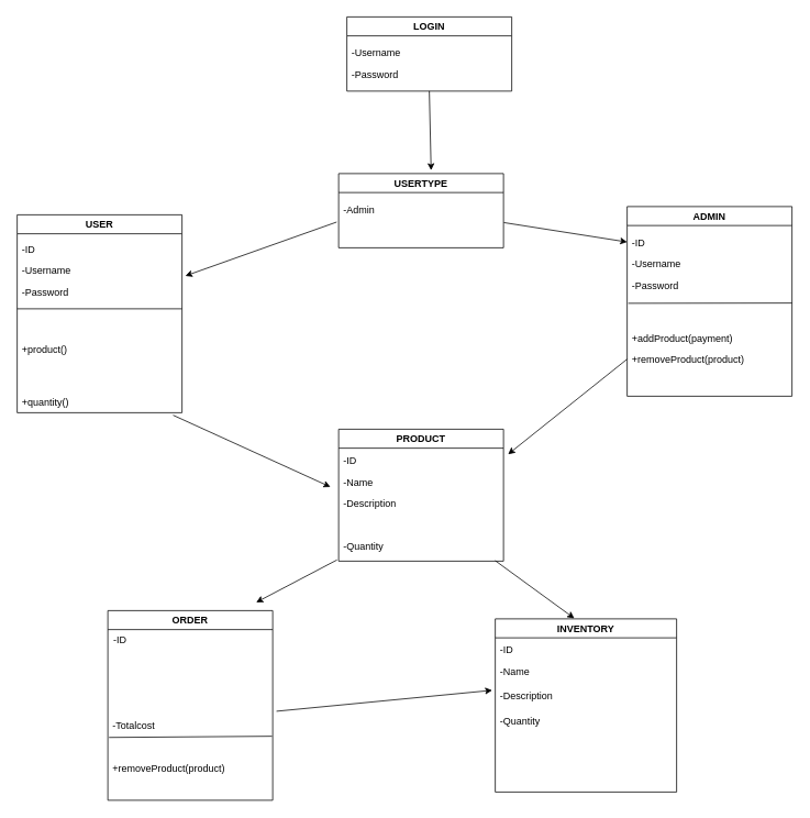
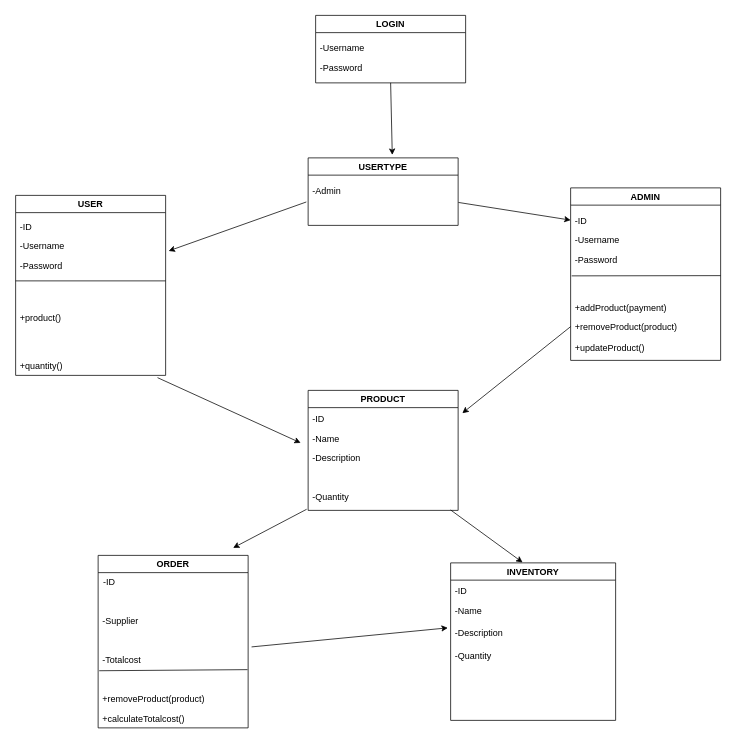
  <mxCell id="0" />
  <mxCell id="1" parent="0" />
  <mxCell id="2" value="ORDER" style="swimlane;whiteSpace=wrap;html=1;" parent="1" vertex="1"><mxGeometry x="130" y="740" width="200" height="230" as="geometry" /></mxCell>
  <mxCell id="3" value="-ID" style="text;align=left;verticalAlign=top;spacingLeft=4;spacingRight=4;overflow=hidden;rotatable=0;points=[[0,0.5],[1,0.5]];portConstraint=eastwest;" parent="2" vertex="1"><mxGeometry x="1" y="22" width="200" height="26" as="geometry" /></mxCell>
+ <mxCell id="4" value="-Supplier" style="text;align=left;verticalAlign=top;spacingLeft=4;spacingRight=4;overflow=hidden;rotatable=0;points=[[0,0.5],[1,0.5]];portConstraint=eastwest;rounded=0;shadow=0;html=0;" parent="2" vertex="1"><mxGeometry y="74" width="200" height="26" as="geometry" /></mxCell>
  <mxCell id="5" value="-Totalcost" style="text;align=left;verticalAlign=top;spacingLeft=4;spacingRight=4;overflow=hidden;rotatable=0;points=[[0,0.5],[1,0.5]];portConstraint=eastwest;" parent="2" vertex="1"><mxGeometry y="126" width="200" height="26" as="geometry" /></mxCell>
  <mxCell id="6" value="" style="endArrow=none;html=1;rounded=0;entryX=0.996;entryY=1.014;entryDx=0;entryDy=0;entryPerimeter=0;exitX=0.007;exitY=1.07;exitDx=0;exitDy=0;exitPerimeter=0;" parent="2" source="5" target="5" edge="1"><mxGeometry width="50" height="50" relative="1" as="geometry"><mxPoint x="-320" y="200" as="sourcePoint" /><mxPoint x="-270" y="150" as="targetPoint" /></mxGeometry></mxCell>
  <mxCell id="7" value="+removeProduct(product)" style="text;align=left;verticalAlign=top;spacingLeft=4;spacingRight=4;overflow=hidden;rotatable=0;points=[[0,0.5],[1,0.5]];portConstraint=eastwest;rounded=0;shadow=0;html=0;" parent="2" vertex="1"><mxGeometry y="178" width="200" height="26" as="geometry" /></mxCell>
+ <mxCell id="8" value="+calculateTotalcost()" style="text;align=left;verticalAlign=top;spacingLeft=4;spacingRight=4;overflow=hidden;rotatable=0;points=[[0,0.5],[1,0.5]];portConstraint=eastwest;" parent="2" vertex="1"><mxGeometry y="204" width="200" height="26" as="geometry" /></mxCell>
  <mxCell id="9" value="USER" style="swimlane;whiteSpace=wrap;html=1;" parent="1" vertex="1"><mxGeometry x="20" y="260" width="200" height="240" as="geometry" /></mxCell>
  <mxCell id="10" value="-Username" style="text;align=left;verticalAlign=top;spacingLeft=4;spacingRight=4;overflow=hidden;rotatable=0;points=[[0,0.5],[1,0.5]];portConstraint=eastwest;" parent="9" vertex="1"><mxGeometry y="54" width="200" height="26" as="geometry" /></mxCell>
  <mxCell id="11" value="-Password" style="text;align=left;verticalAlign=top;spacingLeft=4;spacingRight=4;overflow=hidden;rotatable=0;points=[[0,0.5],[1,0.5]];portConstraint=eastwest;" parent="9" vertex="1"><mxGeometry y="80" width="200" height="26" as="geometry" /></mxCell>
  <mxCell id="12" value="" style="line;html=1;strokeWidth=1;align=left;verticalAlign=middle;spacingTop=-1;spacingLeft=3;spacingRight=3;rotatable=0;labelPosition=right;points=[];portConstraint=eastwest;" parent="9" vertex="1"><mxGeometry y="110" width="200" height="8" as="geometry" /></mxCell>
  <mxCell id="13" value="+product()" style="text;align=left;verticalAlign=top;spacingLeft=4;spacingRight=4;overflow=hidden;rotatable=0;points=[[0,0.5],[1,0.5]];portConstraint=eastwest;" vertex="1" parent="9"><mxGeometry y="150" width="200" height="26" as="geometry" /></mxCell>
  <mxCell id="14" value="-ID" style="text;align=left;verticalAlign=top;spacingLeft=4;spacingRight=4;overflow=hidden;rotatable=0;points=[[0,0.5],[1,0.5]];portConstraint=eastwest;" vertex="1" parent="9"><mxGeometry y="28" width="200" height="26" as="geometry" /></mxCell>
  <mxCell id="15" value="+quantity()" style="text;align=left;verticalAlign=top;spacingLeft=4;spacingRight=4;overflow=hidden;rotatable=0;points=[[0,0.5],[1,0.5]];portConstraint=eastwest;" vertex="1" parent="9"><mxGeometry y="214" width="200" height="26" as="geometry" /></mxCell>
  <mxCell id="16" value="PRODUCT" style="swimlane;whiteSpace=wrap;html=1;" parent="1" vertex="1"><mxGeometry x="410" y="520" width="200" height="160" as="geometry" /></mxCell>
  <mxCell id="17" value="-ID" style="text;align=left;verticalAlign=top;spacingLeft=4;spacingRight=4;overflow=hidden;rotatable=0;points=[[0,0.5],[1,0.5]];portConstraint=eastwest;rounded=0;shadow=0;html=0;" parent="16" vertex="1"><mxGeometry y="25" width="200" height="26" as="geometry" /></mxCell>
  <mxCell id="18" value="-Name" style="text;align=left;verticalAlign=top;spacingLeft=4;spacingRight=4;overflow=hidden;rotatable=0;points=[[0,0.5],[1,0.5]];portConstraint=eastwest;rounded=0;shadow=0;html=0;" parent="16" vertex="1"><mxGeometry y="51" width="200" height="26" as="geometry" /></mxCell>
  <mxCell id="19" value="-Description" style="text;align=left;verticalAlign=top;spacingLeft=4;spacingRight=4;overflow=hidden;rotatable=0;points=[[0,0.5],[1,0.5]];portConstraint=eastwest;rounded=0;shadow=0;html=0;" parent="16" vertex="1"><mxGeometry y="77" width="200" height="26" as="geometry" /></mxCell>
  <mxCell id="20" value="-Quantity" style="text;align=left;verticalAlign=top;spacingLeft=4;spacingRight=4;overflow=hidden;rotatable=0;points=[[0,0.5],[1,0.5]];portConstraint=eastwest;rounded=0;shadow=0;html=0;" vertex="1" parent="16"><mxGeometry y="129" width="200" height="26" as="geometry" /></mxCell>
  <mxCell id="21" value="ADMIN" style="swimlane;whiteSpace=wrap;html=1;" parent="1" vertex="1"><mxGeometry x="760" y="250" width="200" height="230" as="geometry" /></mxCell>
  <mxCell id="22" value="-Username" style="text;align=left;verticalAlign=top;spacingLeft=4;spacingRight=4;overflow=hidden;rotatable=0;points=[[0,0.5],[1,0.5]];portConstraint=eastwest;" parent="21" vertex="1"><mxGeometry y="56" width="200" height="26" as="geometry" /></mxCell>
  <mxCell id="23" value="-Password" style="text;align=left;verticalAlign=top;spacingLeft=4;spacingRight=4;overflow=hidden;rotatable=0;points=[[0,0.5],[1,0.5]];portConstraint=eastwest;" parent="21" vertex="1"><mxGeometry y="82" width="200" height="26" as="geometry" /></mxCell>
  <mxCell id="24" value="+addProduct(payment)" style="text;align=left;verticalAlign=top;spacingLeft=4;spacingRight=4;overflow=hidden;rotatable=0;points=[[0,0.5],[1,0.5]];portConstraint=eastwest;" parent="21" vertex="1"><mxGeometry y="146" width="200" height="26" as="geometry" /></mxCell>
  <mxCell id="25" value="+removeProduct(product)" style="text;align=left;verticalAlign=top;spacingLeft=4;spacingRight=4;overflow=hidden;rotatable=0;points=[[0,0.5],[1,0.5]];portConstraint=eastwest;" parent="21" vertex="1"><mxGeometry y="172" width="200" height="26" as="geometry" /></mxCell>
  <mxCell id="26" value="-ID" style="text;align=left;verticalAlign=top;spacingLeft=4;spacingRight=4;overflow=hidden;rotatable=0;points=[[0,0.5],[1,0.5]];portConstraint=eastwest;" vertex="1" parent="21"><mxGeometry y="30" width="200" height="26" as="geometry" /></mxCell>
  <mxCell id="27" value="" style="endArrow=none;html=1;rounded=0;exitX=0.007;exitY=1.359;exitDx=0;exitDy=0;exitPerimeter=0;" edge="1" parent="21" source="23"><mxGeometry width="50" height="50" relative="1" as="geometry"><mxPoint x="150" y="158" as="sourcePoint" /><mxPoint x="200" y="117" as="targetPoint" /></mxGeometry></mxCell>
+ <mxCell id="28" value="+updateProduct()" style="text;align=left;verticalAlign=top;spacingLeft=4;spacingRight=4;overflow=hidden;rotatable=0;points=[[0,0.5],[1,0.5]];portConstraint=eastwest;" vertex="1" parent="21"><mxGeometry y="200" width="200" height="26" as="geometry" /></mxCell>
  <mxCell id="29" value="INVENTORY" style="swimlane;whiteSpace=wrap;html=1;" parent="1" vertex="1"><mxGeometry x="600" y="750" width="220" height="210" as="geometry" /></mxCell>
  <mxCell id="30" value="-ID" style="text;align=left;verticalAlign=top;spacingLeft=4;spacingRight=4;overflow=hidden;rotatable=0;points=[[0,0.5],[1,0.5]];portConstraint=eastwest;" parent="29" vertex="1"><mxGeometry y="24" width="220" height="26" as="geometry" /></mxCell>
  <mxCell id="31" value="-Name" style="text;align=left;verticalAlign=top;spacingLeft=4;spacingRight=4;overflow=hidden;rotatable=0;points=[[0,0.5],[1,0.5]];portConstraint=eastwest;" parent="29" vertex="1"><mxGeometry y="50" width="220" height="30" as="geometry" /></mxCell>
  <mxCell id="32" value="-Description" style="text;align=left;verticalAlign=top;spacingLeft=4;spacingRight=4;overflow=hidden;rotatable=0;points=[[0,0.5],[1,0.5]];portConstraint=eastwest;" parent="29" vertex="1"><mxGeometry y="80" width="220" height="30" as="geometry" /></mxCell>
  <mxCell id="33" value="-Quantity" style="text;align=left;verticalAlign=top;spacingLeft=4;spacingRight=4;overflow=hidden;rotatable=0;points=[[0,0.5],[1,0.5]];portConstraint=eastwest;" parent="29" vertex="1"><mxGeometry y="110" width="220" height="30" as="geometry" /></mxCell>
  <mxCell id="34" value="LOGIN" style="swimlane;whiteSpace=wrap;html=1;" vertex="1" parent="1"><mxGeometry x="420" y="20" width="200" height="90" as="geometry" /></mxCell>
  <mxCell id="35" value="-Username" style="text;align=left;verticalAlign=top;spacingLeft=4;spacingRight=4;overflow=hidden;rotatable=0;points=[[0,0.5],[1,0.5]];portConstraint=eastwest;" vertex="1" parent="34"><mxGeometry y="30" width="200" height="26" as="geometry" /></mxCell>
  <mxCell id="36" value="-Password" style="text;align=left;verticalAlign=top;spacingLeft=4;spacingRight=4;overflow=hidden;rotatable=0;points=[[0,0.5],[1,0.5]];portConstraint=eastwest;" vertex="1" parent="34"><mxGeometry y="56" width="200" height="26" as="geometry" /></mxCell>
  <mxCell id="37" value="USERTYPE" style="swimlane;whiteSpace=wrap;html=1;" vertex="1" parent="1"><mxGeometry x="410" y="210" width="200" height="90" as="geometry" /></mxCell>
  <mxCell id="38" value="-Admin" style="text;align=left;verticalAlign=top;spacingLeft=4;spacingRight=4;overflow=hidden;rotatable=0;points=[[0,0.5],[1,0.5]];portConstraint=eastwest;" vertex="1" parent="37"><mxGeometry y="30" width="200" height="26" as="geometry" /></mxCell>
  <mxCell id="39" value="" style="endArrow=classic;html=1;rounded=0;entryX=0.561;entryY=-0.044;entryDx=0;entryDy=0;entryPerimeter=0;" edge="1" parent="1" target="37"><mxGeometry width="50" height="50" relative="1" as="geometry"><mxPoint x="520" y="110" as="sourcePoint" /><mxPoint x="760" y="170" as="targetPoint" /></mxGeometry></mxCell>
  <mxCell id="40" value="" style="endArrow=classic;html=1;rounded=0;exitX=1.002;exitY=1.132;exitDx=0;exitDy=0;exitPerimeter=0;entryX=0;entryY=0.5;entryDx=0;entryDy=0;" edge="1" parent="1" source="38" target="26"><mxGeometry width="50" height="50" relative="1" as="geometry"><mxPoint x="550" y="400" as="sourcePoint" /><mxPoint x="600" y="350" as="targetPoint" /></mxGeometry></mxCell>
  <mxCell id="41" value="" style="endArrow=classic;html=1;rounded=0;exitX=-0.012;exitY=1.108;exitDx=0;exitDy=0;exitPerimeter=0;entryX=1.02;entryY=0.772;entryDx=0;entryDy=0;entryPerimeter=0;" edge="1" parent="1" source="38" target="10"><mxGeometry width="50" height="50" relative="1" as="geometry"><mxPoint x="550" y="400" as="sourcePoint" /><mxPoint x="230" y="330" as="targetPoint" /></mxGeometry></mxCell>
  <mxCell id="42" value="" style="endArrow=classic;html=1;rounded=0;exitX=0;exitY=0.5;exitDx=0;exitDy=0;entryX=1.028;entryY=0.208;entryDx=0;entryDy=0;entryPerimeter=0;" edge="1" parent="1" source="25" target="17"><mxGeometry width="50" height="50" relative="1" as="geometry"><mxPoint x="550" y="500" as="sourcePoint" /><mxPoint x="600" y="450" as="targetPoint" /></mxGeometry></mxCell>
  <mxCell id="43" value="" style="endArrow=classic;html=1;rounded=0;exitX=0.946;exitY=1.117;exitDx=0;exitDy=0;exitPerimeter=0;" edge="1" parent="1" source="15"><mxGeometry width="50" height="50" relative="1" as="geometry"><mxPoint x="550" y="500" as="sourcePoint" /><mxPoint x="400" y="590" as="targetPoint" /></mxGeometry></mxCell>
  <mxCell id="44" value="" style="endArrow=classic;html=1;rounded=0;exitX=0.95;exitY=1.172;exitDx=0;exitDy=0;exitPerimeter=0;entryX=0.436;entryY=-0.003;entryDx=0;entryDy=0;entryPerimeter=0;" edge="1" parent="1" source="20" target="29"><mxGeometry width="50" height="50" relative="1" as="geometry"><mxPoint x="670" y="760" as="sourcePoint" /><mxPoint x="720" y="710" as="targetPoint" /></mxGeometry></mxCell>
  <mxCell id="45" value="" style="endArrow=classic;html=1;rounded=0;exitX=1.023;exitY=-0.152;exitDx=0;exitDy=0;exitPerimeter=0;entryX=-0.017;entryY=0.222;entryDx=0;entryDy=0;entryPerimeter=0;" edge="1" parent="1" source="5" target="32"><mxGeometry width="50" height="50" relative="1" as="geometry"><mxPoint x="670" y="760" as="sourcePoint" /><mxPoint x="720" y="710" as="targetPoint" /></mxGeometry></mxCell>
  <mxCell id="46" value="" style="endArrow=classic;html=1;rounded=0;exitX=-0.01;exitY=1.136;exitDx=0;exitDy=0;exitPerimeter=0;" edge="1" parent="1" source="20"><mxGeometry width="50" height="50" relative="1" as="geometry"><mxPoint x="670" y="760" as="sourcePoint" /><mxPoint x="310" y="730" as="targetPoint" /></mxGeometry></mxCell>
